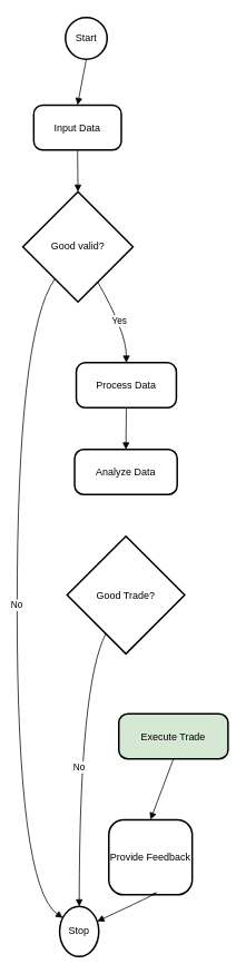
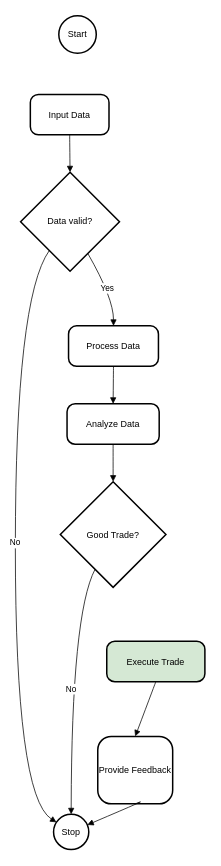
  <mxCell id="0" />
  <mxCell id="1" parent="0" />
  <mxCell id="2" value="Start" style="ellipse;aspect=fixed;strokeWidth=2;whiteSpace=wrap;" vertex="1" parent="1"><mxGeometry x="78" y="20" width="50" height="50" as="geometry" /></mxCell>
  <mxCell id="3" value="Input Data" style="rounded=1;arcSize=20;strokeWidth=2" vertex="1" parent="1"><mxGeometry x="40" y="125" width="105" height="54" as="geometry" /></mxCell>
- <mxCell id="4" value="Good valid?" style="rhombus;strokeWidth=2;whiteSpace=wrap;" vertex="1" parent="1"><mxGeometry x="27" y="229" width="132" height="132" as="geometry" /></mxCell>
- <mxCell id="5" value="Stop" style="ellipse;aspect=fixed;strokeWidth=2;whiteSpace=wrap;" vertex="1" parent="1"><mxGeometry x="71" y="1086" width="47" height="60" as="geometry" /></mxCell>
+ <mxCell id="4" value="Data valid?" style="rhombus;strokeWidth=2;whiteSpace=wrap;" vertex="1" parent="1"><mxGeometry x="27" y="229" width="132" height="132" as="geometry" /></mxCell>
+ <mxCell id="5" value="Stop" style="ellipse;aspect=fixed;strokeWidth=2;whiteSpace=wrap;" vertex="1" parent="1"><mxGeometry x="71" y="1086" width="47" height="47" as="geometry" /></mxCell>
  <mxCell id="6" value="Process Data" style="rounded=1;arcSize=20;strokeWidth=2" vertex="1" parent="1"><mxGeometry x="91" y="434" width="120" height="54" as="geometry" /></mxCell>
  <mxCell id="7" value="Analyze Data" style="rounded=1;arcSize=20;strokeWidth=2" vertex="1" parent="1"><mxGeometry x="89" y="538" width="123" height="54" as="geometry" /></mxCell>
  <mxCell id="8" value="Good Trade?" style="rhombus;strokeWidth=2;whiteSpace=wrap;" vertex="1" parent="1"><mxGeometry x="80" y="642" width="141" height="141" as="geometry" /></mxCell>
  <mxCell id="9" value="Execute Trade" style="rounded=1;arcSize=20;strokeWidth=2;fillColor=#d5e8d4;" vertex="1" parent="1"><mxGeometry x="142" y="855" width="131" height="54" as="geometry" /></mxCell>
  <mxCell id="10" value="Provide Feedback" style="rounded=1;arcSize=20;strokeWidth=2" vertex="1" parent="1"><mxGeometry x="130" y="982" width="100" height="90" as="geometry" /></mxCell>
- <mxCell id="11" value="" style="curved=1;startArrow=none;endArrow=block;exitX=0.49;exitY=1;entryX=0.5;entryY=0;" edge="1" parent="1" source="2" target="3"><mxGeometry relative="1" as="geometry"><Array as="points" /></mxGeometry></mxCell>
  <mxCell id="12" value="" style="curved=1;startArrow=none;endArrow=block;exitX=0.5;exitY=1;entryX=0.5;entryY=0;" edge="1" parent="1" source="3" target="4"><mxGeometry relative="1" as="geometry"><Array as="points" /></mxGeometry></mxCell>
  <mxCell id="13" value="No" style="curved=1;startArrow=none;endArrow=block;exitX=0.14;exitY=1;entryX=0.01;entryY=0.17;" edge="1" parent="1" source="4" target="5"><mxGeometry relative="1" as="geometry"><Array as="points"><mxPoint x="20" y="397" /><mxPoint x="20" y="1061" /></Array></mxGeometry></mxCell>
  <mxCell id="14" value="Yes" style="curved=1;startArrow=none;endArrow=block;exitX=0.78;exitY=1;entryX=0.5;entryY=-0.01;" edge="1" parent="1" source="4" target="6"><mxGeometry relative="1" as="geometry"><Array as="points"><mxPoint x="151" y="397" /></Array></mxGeometry></mxCell>
  <mxCell id="15" value="" style="curved=1;startArrow=none;endArrow=block;exitX=0.5;exitY=0.99;entryX=0.5;entryY=-0.01;" edge="1" parent="1" source="6" target="7"><mxGeometry relative="1" as="geometry"><Array as="points" /></mxGeometry></mxCell>
+ <mxCell id="16" value="" style="curved=1;startArrow=none;endArrow=block;exitX=0.5;exitY=0.99;entryX=0.5;entryY=0;" edge="1" parent="1" source="7" target="8"><mxGeometry relative="1" as="geometry"><Array as="points" /></mxGeometry></mxCell>
  <mxCell id="17" value="No" style="curved=1;startArrow=none;endArrow=block;exitX=0.24;exitY=1;entryX=0.5;entryY=-0.01;" edge="1" parent="1" source="8" target="5"><mxGeometry relative="1" as="geometry"><Array as="points"><mxPoint x="95" y="819" /></Array></mxGeometry></mxCell>
  <mxCell id="18" value="" style="curved=1;startArrow=none;endArrow=block;exitX=0.5;exitY=1;entryX=0.5;entryY=-0.01;" edge="1" parent="1" source="9" target="10"><mxGeometry relative="1" as="geometry"><Array as="points" /></mxGeometry></mxCell>
  <mxCell id="19" value="" style="curved=1;startArrow=none;endArrow=block;exitX=0.5;exitY=0.99;entryX=1;entryY=0.28;" edge="1" parent="1" source="10" target="5"><mxGeometry relative="1" as="geometry"><Array as="points"><mxPoint x="208" y="1061" /></Array></mxGeometry></mxCell>
